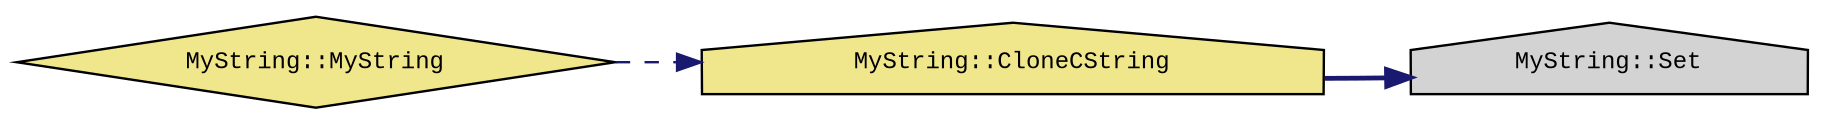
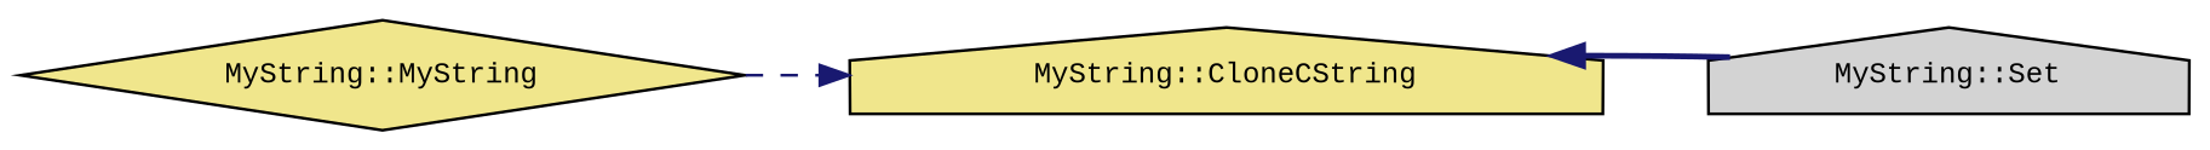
  digraph {
    fontname="Liberation Mono"
    rankdir=LR
    node [color=black fillcolor=khaki fontname="Liberation Mono" fontsize=10 shape=house style=filled]
    edge [color=midnightblue fontname="Liberation Mono" fontsize=10 labelfontname=Helvetica labelfontsize=10]
    n1 [fontcolor=black height=0.2 label="MyString::MyString" shape=diamond width=0.4]
    n2 [height=0.2 label="MyString::CloneCString" width=0.4]
    n3 [fillcolor=lightgrey height=0.2 label="MyString::Set" width=0.4]
    n1 -> n2 [style=dashed]
-   n2 -> n3 [style=bold]
+   n3 -> n2 [style=bold]
  }
